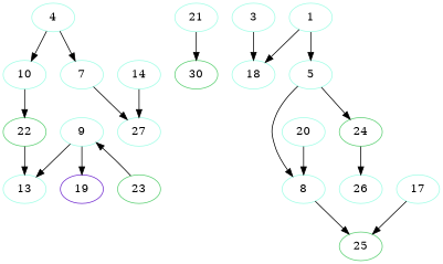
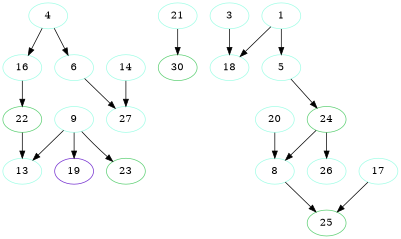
  digraph {
    node [color="#a1fde6"]
    edge [color=black]
    19 [color="#732ecf"]
    9
    13
    23 [color="#5ccf73"]
    22 [color="#5ccf73"]
-   10
+   10 [label=16]
    4
-   7
+   7 [label=6]
    27
    30 [color="#5ccf73"]
    14
    21
    3
    18
    1
    5
    8
    24 [color="#5ccf73"]
    25 [color="#5ccf73"]
    26
    20
    17
    9 -> 19
    9 -> 13
-   23 -> 9
+   9 -> 23
    22 -> 13
    10 -> 22
    4 -> 10
    4 -> 7
    7 -> 27
    14 -> 27
    21 -> 30
    3 -> 18
    1 -> 18
    1 -> 5
-   5 -> 8
+   24 -> 8
    5 -> 24
    8 -> 25
    24 -> 26
    20 -> 8
    17 -> 25
  }
